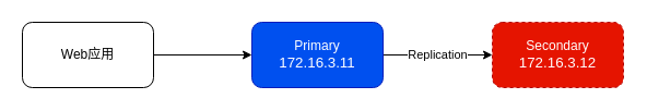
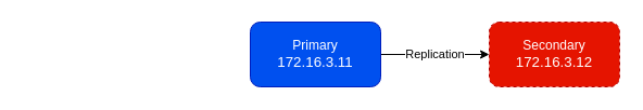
  <mxCell id="0" />
  <mxCell id="1" parent="0" />
- <mxCell id="2" value="" style="edgeStyle=orthogonalEdgeStyle;rounded=0;orthogonalLoop=1;jettySize=auto;html=1;" parent="1" source="3" target="5" edge="1"><mxGeometry relative="1" as="geometry" /></mxCell>
- <mxCell id="3" value="Web应用" style="rounded=1;whiteSpace=wrap;html=1;" parent="1" vertex="1"><mxGeometry x="20" y="20" width="120" height="60" as="geometry" /></mxCell>
  <mxCell id="4" value="Replication" style="edgeStyle=orthogonalEdgeStyle;rounded=0;orthogonalLoop=1;jettySize=auto;html=1;" parent="1" source="5" target="6" edge="1"><mxGeometry relative="1" as="geometry" /></mxCell>
  <mxCell id="5" value="Primary&lt;br&gt;&lt;span style=&quot;font-size: 10pt&quot;&gt;172.16.3.11&lt;/span&gt;" style="rounded=1;whiteSpace=wrap;html=1;fillColor=#0050ef;strokeColor=#001DBC;fontColor=#FFFFFF;" parent="1" vertex="1"><mxGeometry x="230" y="20" width="120" height="60" as="geometry" /></mxCell>
  <mxCell id="6" value="Secondary&lt;br&gt;&lt;span style=&quot;font-size: 13.333px&quot;&gt;172.16.3.12&lt;/span&gt;" style="rounded=1;whiteSpace=wrap;html=1;fillColor=#e51400;strokeColor=#B20000;fontColor=#FFFFFF;dashed=1;" parent="1" vertex="1"><mxGeometry x="450" y="20" width="120" height="60" as="geometry" /></mxCell>
